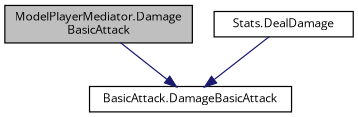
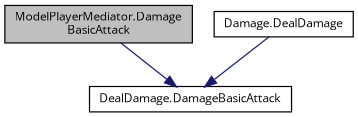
  digraph {
    fontname="Open Sans"
    rankdir=TB
    node [color=black fillcolor=white fontname="Open Sans" fontsize=10 shape=record style=filled]
    edge [color=midnightblue fontname="Open Sans" fontsize=10 labelfontname=Helvetica labelfontsize=10 style=solid]
    n1 [fillcolor=grey75 fontcolor=black height=0.2 label="ModelPlayerMediator.Damage\lBasicAttack" width=0.4]
-   n2 [height=0.2 label="BasicAttack.DamageBasicAttack" width=0.4]
-   n3 [height=0.2 label="Stats.DealDamage" width=0.4]
+   n2 [height=0.2 label="DealDamage.DamageBasicAttack" width=0.4]
+   n3 [height=0.2 label="Damage.DealDamage" width=0.4]
    n1 -> n2
    n3 -> n2
  }
